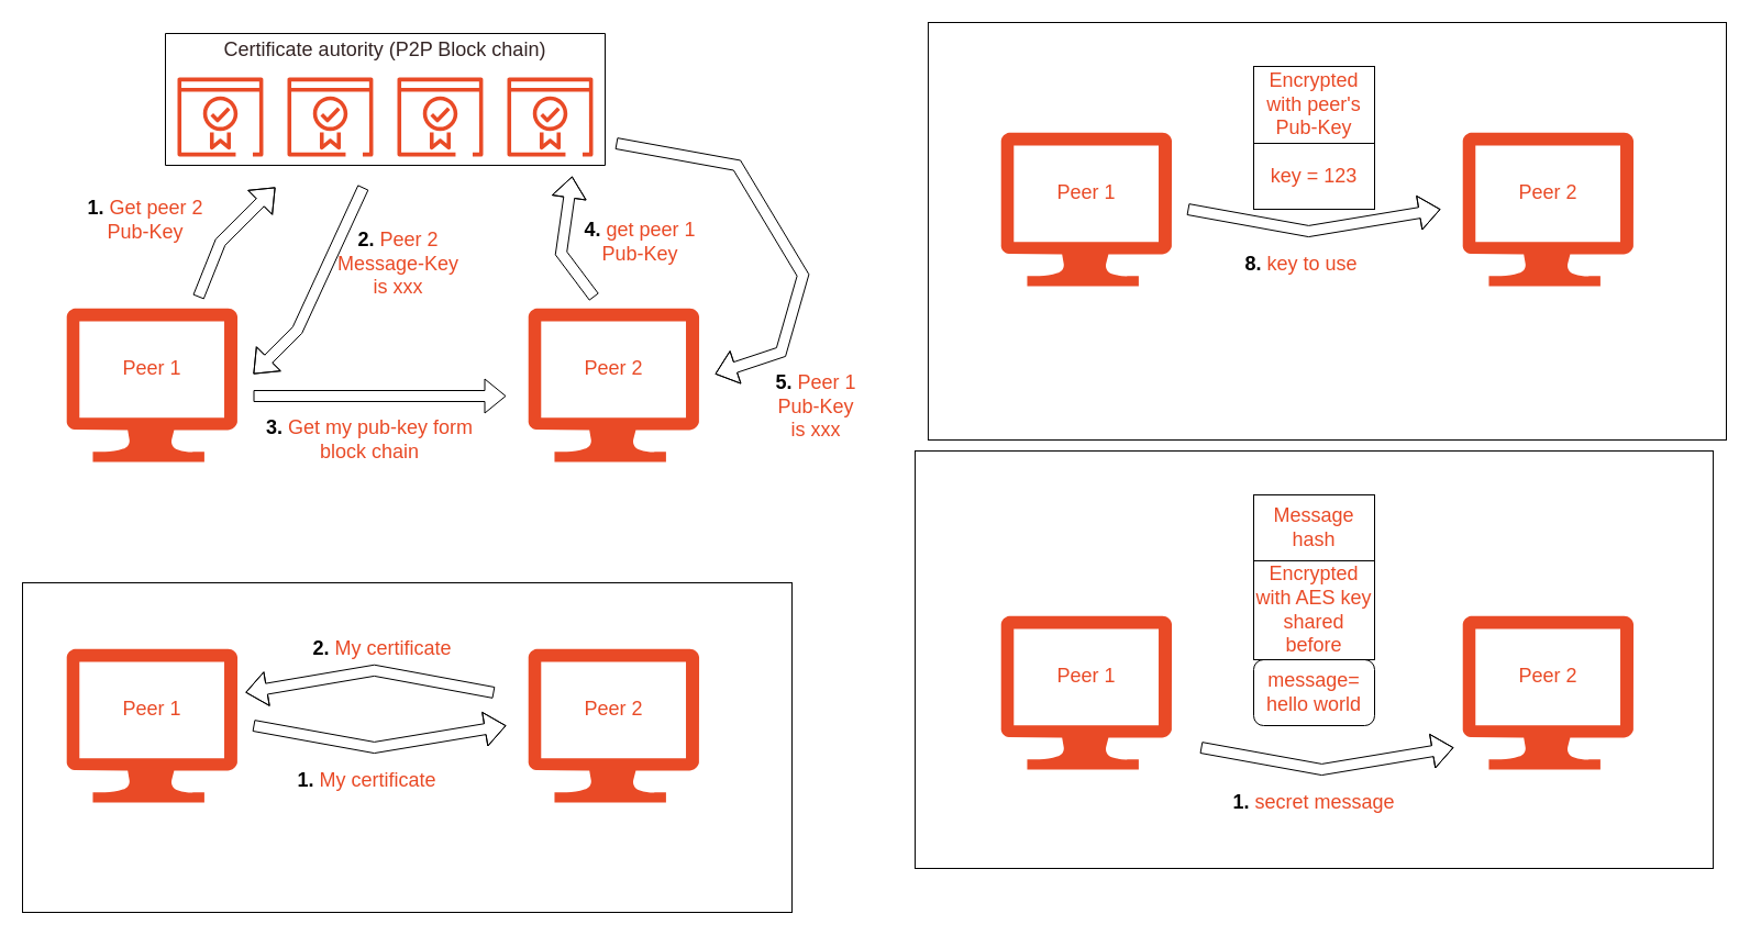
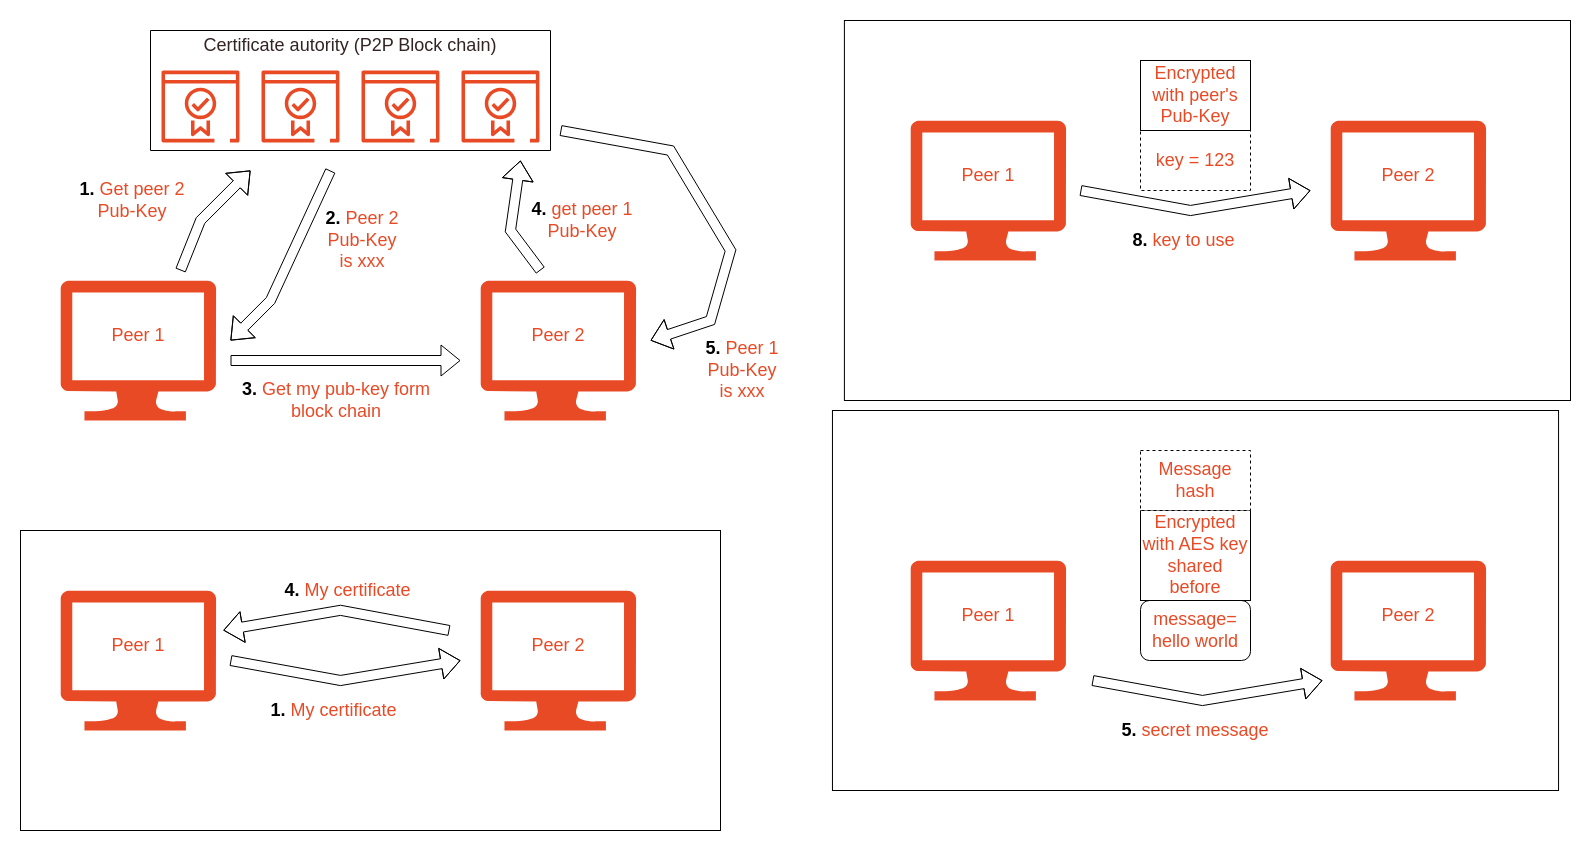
  <mxCell id="0" />
  <mxCell id="1" parent="0" />
  <mxCell id="2" value="" style="rounded=0;whiteSpace=wrap;html=1;fontSize=18;fontColor=#E94A26;fillColor=#FFFFFF;gradientColor=none;" vertex="1" parent="1"><mxGeometry x="831.96" y="410" width="726.09" height="380" as="geometry" /></mxCell>
  <mxCell id="3" value="" style="rounded=0;whiteSpace=wrap;html=1;fontSize=18;fontColor=#E94A26;fillColor=#FFFFFF;gradientColor=none;" vertex="1" parent="1"><mxGeometry x="843.91" y="20" width="726.09" height="380" as="geometry" /></mxCell>
  <mxCell id="4" value="" style="rounded=0;whiteSpace=wrap;html=1;fontSize=18;fontColor=#000000;fillColor=#FFFFFF;gradientColor=none;" vertex="1" parent="1"><mxGeometry x="20" y="530" width="700" height="300" as="geometry" /></mxCell>
  <mxCell id="5" value="" style="group" vertex="1" connectable="0" parent="1"><mxGeometry x="60" y="250" width="155.56" height="170" as="geometry" /></mxCell>
  <mxCell id="6" value="" style="verticalLabelPosition=bottom;html=1;verticalAlign=top;align=center;strokeColor=none;fillColor=#E94A26;shape=mxgraph.azure.computer;pointerEvents=1;" vertex="1" parent="5"><mxGeometry y="30" width="155.56" height="140" as="geometry" /></mxCell>
  <mxCell id="7" value="&lt;font style=&quot;font-size: 18px;&quot;&gt;Peer 1&lt;/font&gt;" style="text;html=1;strokeColor=none;fillColor=default;align=center;verticalAlign=middle;whiteSpace=wrap;rounded=0;gradientColor=none;fontColor=#E94A26;" vertex="1" parent="5"><mxGeometry x="47.78" y="70" width="60" height="30" as="geometry" /></mxCell>
  <mxCell id="8" value="" style="group" vertex="1" connectable="0" parent="1"><mxGeometry x="480" y="250" width="203.91" height="170" as="geometry" /></mxCell>
  <mxCell id="9" value="" style="verticalLabelPosition=bottom;html=1;verticalAlign=top;align=center;strokeColor=none;fillColor=#E94A26;shape=mxgraph.azure.computer;pointerEvents=1;" vertex="1" parent="8"><mxGeometry y="30" width="155.56" height="140" as="geometry" /></mxCell>
  <mxCell id="10" value="&lt;font style=&quot;font-size: 18px;&quot;&gt;Peer 2&lt;/font&gt;" style="text;html=1;strokeColor=none;fillColor=default;align=center;verticalAlign=middle;whiteSpace=wrap;rounded=0;gradientColor=none;fontColor=#E94A26;" vertex="1" parent="8"><mxGeometry x="47.78" y="70" width="60" height="30" as="geometry" /></mxCell>
  <mxCell id="11" value="" style="group" vertex="1" connectable="0" parent="1"><mxGeometry x="150" y="30" width="400" height="120" as="geometry" /></mxCell>
  <mxCell id="12" value="&lt;font color=&quot;#332424&quot;&gt;Certificate autority (P2P Block chain)&lt;/font&gt;" style="text;html=1;strokeColor=none;fillColor=none;align=center;verticalAlign=middle;whiteSpace=wrap;rounded=0;fontSize=18;fontColor=#FFFFFF;" vertex="1" parent="11"><mxGeometry x="20" width="360" height="30" as="geometry" /></mxCell>
  <mxCell id="13" value="" style="sketch=0;outlineConnect=0;fontColor=#232F3E;gradientColor=none;fillColor=#E94A26;strokeColor=none;dashed=0;verticalLabelPosition=bottom;verticalAlign=top;align=center;html=1;fontSize=12;fontStyle=0;aspect=fixed;pointerEvents=1;shape=mxgraph.aws4.certificate_manager_2;container=0;" vertex="1" parent="11"><mxGeometry x="11" y="40" width="78" height="72" as="geometry" /></mxCell>
  <mxCell id="14" value="" style="sketch=0;outlineConnect=0;fontColor=#232F3E;gradientColor=none;fillColor=#E94A26;strokeColor=none;dashed=0;verticalLabelPosition=bottom;verticalAlign=top;align=center;html=1;fontSize=12;fontStyle=0;aspect=fixed;pointerEvents=1;shape=mxgraph.aws4.certificate_manager_2;container=0;" vertex="1" parent="11"><mxGeometry x="111" y="40" width="78" height="72" as="geometry" /></mxCell>
  <mxCell id="15" value="" style="sketch=0;outlineConnect=0;fontColor=#232F3E;gradientColor=none;fillColor=#E94A26;strokeColor=none;dashed=0;verticalLabelPosition=bottom;verticalAlign=top;align=center;html=1;fontSize=12;fontStyle=0;aspect=fixed;pointerEvents=1;shape=mxgraph.aws4.certificate_manager_2;container=0;" vertex="1" parent="11"><mxGeometry x="211" y="40" width="78" height="72" as="geometry" /></mxCell>
  <mxCell id="16" value="" style="sketch=0;outlineConnect=0;fontColor=#232F3E;gradientColor=none;fillColor=#E94A26;strokeColor=none;dashed=0;verticalLabelPosition=bottom;verticalAlign=top;align=center;html=1;fontSize=12;fontStyle=0;aspect=fixed;pointerEvents=1;shape=mxgraph.aws4.certificate_manager_2;container=0;" vertex="1" parent="11"><mxGeometry x="311" y="40" width="78" height="72" as="geometry" /></mxCell>
  <mxCell id="17" value="" style="swimlane;startSize=0;fontSize=18;fontColor=#FFFFFF;fillColor=#E94A26;gradientColor=none;container=0;" vertex="1" parent="11"><mxGeometry width="400" height="120" as="geometry" /></mxCell>
  <mxCell id="18" value="" style="shape=flexArrow;endArrow=classic;html=1;rounded=0;fontSize=18;fontColor=#E94A26;" edge="1" parent="1"><mxGeometry width="50" height="50" relative="1" as="geometry"><mxPoint x="180" y="270" as="sourcePoint" /><mxPoint x="250" y="170" as="targetPoint" /><Array as="points"><mxPoint x="200" y="220" /></Array></mxGeometry></mxCell>
  <mxCell id="19" value="&lt;font color=&quot;#000000&quot;&gt;&lt;b&gt;1.&amp;nbsp;&lt;/b&gt;&lt;/font&gt;Get peer 2 &lt;br&gt;Pub-Key" style="text;html=1;strokeColor=none;fillColor=none;align=center;verticalAlign=middle;whiteSpace=wrap;rounded=0;fontSize=18;fontColor=#E94A26;" vertex="1" parent="1"><mxGeometry x="30" y="185" width="203.91" height="30" as="geometry" /></mxCell>
  <mxCell id="20" value="" style="shape=flexArrow;endArrow=classic;html=1;rounded=0;fontSize=18;fontColor=#E94A26;" edge="1" parent="1"><mxGeometry x="-0.14" y="29" width="50" height="50" relative="1" as="geometry"><mxPoint x="330" y="170" as="sourcePoint" /><mxPoint x="230" y="340" as="targetPoint" /><Array as="points"><mxPoint x="270" y="300" /></Array><mxPoint as="offset" /></mxGeometry></mxCell>
- <mxCell id="21" value="&lt;b&gt;&lt;font color=&quot;#000000&quot;&gt;2.&lt;/font&gt;&lt;/b&gt;&amp;nbsp;Peer 2 &lt;br&gt;Message-Key &lt;br&gt;is xxx" style="text;html=1;strokeColor=none;fillColor=none;align=center;verticalAlign=middle;whiteSpace=wrap;rounded=0;fontSize=18;fontColor=#E94A26;" vertex="1" parent="1"><mxGeometry x="260" y="210" width="203.91" height="60" as="geometry" /></mxCell>
+ <mxCell id="21" value="&lt;b&gt;&lt;font color=&quot;#000000&quot;&gt;2.&lt;/font&gt;&lt;/b&gt;&amp;nbsp;Peer 2 &lt;br&gt;Pub-Key &lt;br&gt;is xxx" style="text;html=1;strokeColor=none;fillColor=none;align=center;verticalAlign=middle;whiteSpace=wrap;rounded=0;fontSize=18;fontColor=#E94A26;" vertex="1" parent="1"><mxGeometry x="260" y="210" width="203.91" height="60" as="geometry" /></mxCell>
  <mxCell id="22" value="" style="shape=flexArrow;endArrow=classic;html=1;rounded=0;fontSize=18;fontColor=#E94A26;" edge="1" parent="1"><mxGeometry width="50" height="50" relative="1" as="geometry"><mxPoint x="230" y="360" as="sourcePoint" /><mxPoint x="460" y="360" as="targetPoint" /><Array as="points" /></mxGeometry></mxCell>
  <mxCell id="23" value="&lt;b&gt;&lt;font color=&quot;#000000&quot;&gt;3.&lt;/font&gt;&lt;/b&gt;&amp;nbsp;Get my pub-key form block chain" style="text;html=1;strokeColor=none;fillColor=none;align=center;verticalAlign=middle;whiteSpace=wrap;rounded=0;fontSize=18;fontColor=#E94A26;" vertex="1" parent="1"><mxGeometry x="233.91" y="370" width="203.91" height="60" as="geometry" /></mxCell>
  <mxCell id="24" value="" style="shape=flexArrow;endArrow=classic;html=1;rounded=0;fontSize=18;fontColor=#E94A26;" edge="1" parent="1"><mxGeometry width="50" height="50" relative="1" as="geometry"><mxPoint x="540" y="270" as="sourcePoint" /><mxPoint x="520" y="160" as="targetPoint" /><Array as="points"><mxPoint x="510" y="230" /></Array></mxGeometry></mxCell>
  <mxCell id="25" value="&lt;b&gt;&lt;font color=&quot;#000000&quot;&gt;4.&lt;/font&gt;&lt;/b&gt;&amp;nbsp;get peer 1&lt;br&gt;Pub-Key" style="text;html=1;strokeColor=none;fillColor=none;align=center;verticalAlign=middle;whiteSpace=wrap;rounded=0;fontSize=18;fontColor=#E94A26;" vertex="1" parent="1"><mxGeometry x="480" y="190" width="203.91" height="60" as="geometry" /></mxCell>
  <mxCell id="26" value="" style="group" vertex="1" connectable="0" parent="1"><mxGeometry x="640" y="150" width="203.91" height="250" as="geometry" /></mxCell>
  <mxCell id="27" value="" style="shape=flexArrow;endArrow=classic;html=1;rounded=0;fontSize=18;fontColor=#E94A26;" edge="1" parent="26"><mxGeometry width="50" height="50" relative="1" as="geometry"><mxPoint x="-80" y="-20" as="sourcePoint" /><mxPoint x="10" y="190" as="targetPoint" /><Array as="points"><mxPoint x="30" /><mxPoint x="90" y="100" /><mxPoint x="70" y="170" /></Array></mxGeometry></mxCell>
  <mxCell id="28" value="&lt;b&gt;&lt;font color=&quot;#000000&quot;&gt;5.&lt;/font&gt;&lt;/b&gt;&amp;nbsp;Peer 1&lt;br&gt;Pub-Key&lt;br&gt;is xxx" style="text;html=1;strokeColor=none;fillColor=none;align=center;verticalAlign=middle;whiteSpace=wrap;rounded=0;fontSize=18;fontColor=#E94A26;" vertex="1" parent="26"><mxGeometry y="190" width="203.91" height="60" as="geometry" /></mxCell>
  <mxCell id="29" value="" style="verticalLabelPosition=bottom;html=1;verticalAlign=top;align=center;strokeColor=none;fillColor=#E94A26;shape=mxgraph.azure.computer;pointerEvents=1;" vertex="1" parent="1"><mxGeometry x="60" y="590" width="155.56" height="140" as="geometry" /></mxCell>
  <mxCell id="30" value="&lt;font style=&quot;font-size: 18px;&quot;&gt;Peer 1&lt;/font&gt;" style="text;html=1;strokeColor=none;fillColor=default;align=center;verticalAlign=middle;whiteSpace=wrap;rounded=0;gradientColor=none;fontColor=#E94A26;" vertex="1" parent="1"><mxGeometry x="107.78" y="630" width="60" height="30" as="geometry" /></mxCell>
  <mxCell id="31" value="" style="verticalLabelPosition=bottom;html=1;verticalAlign=top;align=center;strokeColor=none;fillColor=#E94A26;shape=mxgraph.azure.computer;pointerEvents=1;" vertex="1" parent="1"><mxGeometry x="480" y="590" width="155.56" height="140" as="geometry" /></mxCell>
  <mxCell id="32" value="&lt;font style=&quot;font-size: 18px;&quot;&gt;Peer 2&lt;/font&gt;" style="text;html=1;strokeColor=none;fillColor=default;align=center;verticalAlign=middle;whiteSpace=wrap;rounded=0;gradientColor=none;fontColor=#E94A26;" vertex="1" parent="1"><mxGeometry x="527.78" y="630" width="60" height="30" as="geometry" /></mxCell>
  <mxCell id="33" value="" style="shape=flexArrow;endArrow=classic;html=1;rounded=0;fontSize=18;fontColor=#E94A26;" edge="1" parent="1"><mxGeometry width="50" height="50" relative="1" as="geometry"><mxPoint x="230" y="660" as="sourcePoint" /><mxPoint x="460" y="660" as="targetPoint" /><Array as="points"><mxPoint x="340" y="680" /></Array></mxGeometry></mxCell>
  <mxCell id="34" value="" style="shape=flexArrow;endArrow=classic;html=1;rounded=0;fontSize=18;fontColor=#E94A26;" edge="1" parent="1"><mxGeometry width="50" height="50" relative="1" as="geometry"><mxPoint x="448.91" y="630" as="sourcePoint" /><mxPoint x="222.82" y="629.82" as="targetPoint" /><Array as="points"><mxPoint x="340" y="609.82" /></Array></mxGeometry></mxCell>
  <mxCell id="35" value="&lt;b&gt;&lt;font color=&quot;#000000&quot;&gt;1.&lt;/font&gt;&lt;/b&gt;&amp;nbsp;My certificate&amp;nbsp;" style="text;html=1;strokeColor=none;fillColor=none;align=center;verticalAlign=middle;whiteSpace=wrap;rounded=0;fontSize=18;fontColor=#E94A26;" vertex="1" parent="1"><mxGeometry x="233.91" y="680" width="203.91" height="60" as="geometry" /></mxCell>
- <mxCell id="36" value="&lt;b&gt;&lt;font color=&quot;#000000&quot;&gt;2.&lt;/font&gt;&lt;/b&gt;&amp;nbsp;My certificate&amp;nbsp;" style="text;html=1;strokeColor=none;fillColor=none;align=center;verticalAlign=middle;whiteSpace=wrap;rounded=0;fontSize=18;fontColor=#E94A26;" vertex="1" parent="1"><mxGeometry x="248.05" y="560" width="203.91" height="60" as="geometry" /></mxCell>
+ <mxCell id="36" value="&lt;b&gt;&lt;font color=&quot;#000000&quot;&gt;4.&lt;/font&gt;&lt;/b&gt;&amp;nbsp;My certificate&amp;nbsp;" style="text;html=1;strokeColor=none;fillColor=none;align=center;verticalAlign=middle;whiteSpace=wrap;rounded=0;fontSize=18;fontColor=#E94A26;" vertex="1" parent="1"><mxGeometry x="248.05" y="560" width="203.91" height="60" as="geometry" /></mxCell>
  <mxCell id="37" value="" style="verticalLabelPosition=bottom;html=1;verticalAlign=top;align=center;strokeColor=none;fillColor=#E94A26;shape=mxgraph.azure.computer;pointerEvents=1;" vertex="1" parent="1"><mxGeometry x="910" y="120" width="155.56" height="140" as="geometry" /></mxCell>
  <mxCell id="38" value="&lt;font style=&quot;font-size: 18px;&quot;&gt;Peer 1&lt;/font&gt;" style="text;html=1;strokeColor=none;fillColor=default;align=center;verticalAlign=middle;whiteSpace=wrap;rounded=0;gradientColor=none;fontColor=#E94A26;" vertex="1" parent="1"><mxGeometry x="957.78" y="160" width="60" height="30" as="geometry" /></mxCell>
  <mxCell id="39" value="" style="verticalLabelPosition=bottom;html=1;verticalAlign=top;align=center;strokeColor=none;fillColor=#E94A26;shape=mxgraph.azure.computer;pointerEvents=1;" vertex="1" parent="1"><mxGeometry x="1330" y="120" width="155.56" height="140" as="geometry" /></mxCell>
  <mxCell id="40" value="&lt;font style=&quot;font-size: 18px;&quot;&gt;Peer 2&lt;/font&gt;" style="text;html=1;strokeColor=none;fillColor=default;align=center;verticalAlign=middle;whiteSpace=wrap;rounded=0;gradientColor=none;fontColor=#E94A26;" vertex="1" parent="1"><mxGeometry x="1377.78" y="160" width="60" height="30" as="geometry" /></mxCell>
  <mxCell id="41" value="" style="shape=flexArrow;endArrow=classic;html=1;rounded=0;fontSize=18;fontColor=#E94A26;" edge="1" parent="1"><mxGeometry width="50" height="50" relative="1" as="geometry"><mxPoint x="1080" y="190" as="sourcePoint" /><mxPoint x="1310" y="190" as="targetPoint" /><Array as="points"><mxPoint x="1190" y="210" /></Array></mxGeometry></mxCell>
  <mxCell id="42" value="&lt;b&gt;&lt;font color=&quot;#000000&quot;&gt;8.&lt;/font&gt;&lt;/b&gt;&amp;nbsp;key to use&amp;nbsp;" style="text;html=1;strokeColor=none;fillColor=none;align=center;verticalAlign=middle;whiteSpace=wrap;rounded=0;fontSize=18;fontColor=#E94A26;" vertex="1" parent="1"><mxGeometry x="1083.91" y="210" width="203.91" height="60" as="geometry" /></mxCell>
  <mxCell id="43" value="" style="group" vertex="1" connectable="0" parent="1"><mxGeometry x="1140" y="60" width="110" height="130" as="geometry" /></mxCell>
- <mxCell id="44" value="&lt;font color=&quot;#e94a26&quot;&gt;key = 123&lt;/font&gt;" style="rounded=0;whiteSpace=wrap;html=1;fontSize=18;fontColor=#000000;fillColor=#FFFFFF;gradientColor=none;" vertex="1" parent="43"><mxGeometry y="70" width="110" height="60" as="geometry" /></mxCell>
+ <mxCell id="44" value="&lt;font color=&quot;#e94a26&quot;&gt;key = 123&lt;/font&gt;" style="rounded=0;whiteSpace=wrap;html=1;fontSize=18;fontColor=#000000;fillColor=#FFFFFF;gradientColor=none;dashed=1;" vertex="1" parent="43"><mxGeometry y="70" width="110" height="60" as="geometry" /></mxCell>
  <mxCell id="45" value="&lt;font color=&quot;#e94a26&quot;&gt;Encrypted&lt;br&gt;with peer's Pub-Key&lt;/font&gt;" style="rounded=0;whiteSpace=wrap;html=1;fontSize=18;fontColor=#000000;fillColor=#FFFFFF;gradientColor=none;" vertex="1" parent="43"><mxGeometry width="110" height="70" as="geometry" /></mxCell>
  <mxCell id="46" value="" style="verticalLabelPosition=bottom;html=1;verticalAlign=top;align=center;strokeColor=none;fillColor=#E94A26;shape=mxgraph.azure.computer;pointerEvents=1;" vertex="1" parent="1"><mxGeometry x="910" y="560" width="155.56" height="140" as="geometry" /></mxCell>
  <mxCell id="47" value="&lt;font style=&quot;font-size: 18px;&quot;&gt;Peer 1&lt;/font&gt;" style="text;html=1;strokeColor=none;fillColor=default;align=center;verticalAlign=middle;whiteSpace=wrap;rounded=0;gradientColor=none;fontColor=#E94A26;" vertex="1" parent="1"><mxGeometry x="957.78" y="600" width="60" height="30" as="geometry" /></mxCell>
  <mxCell id="48" value="" style="verticalLabelPosition=bottom;html=1;verticalAlign=top;align=center;strokeColor=none;fillColor=#E94A26;shape=mxgraph.azure.computer;pointerEvents=1;" vertex="1" parent="1"><mxGeometry x="1330" y="560" width="155.56" height="140" as="geometry" /></mxCell>
  <mxCell id="49" value="&lt;font style=&quot;font-size: 18px;&quot;&gt;Peer 2&lt;/font&gt;" style="text;html=1;strokeColor=none;fillColor=default;align=center;verticalAlign=middle;whiteSpace=wrap;rounded=0;gradientColor=none;fontColor=#E94A26;" vertex="1" parent="1"><mxGeometry x="1377.78" y="600" width="60" height="30" as="geometry" /></mxCell>
  <mxCell id="50" value="" style="shape=flexArrow;endArrow=classic;html=1;rounded=0;fontSize=18;fontColor=#E94A26;" edge="1" parent="1"><mxGeometry width="50" height="50" relative="1" as="geometry"><mxPoint x="1091.95" y="680" as="sourcePoint" /><mxPoint x="1321.95" y="680" as="targetPoint" /><Array as="points"><mxPoint x="1201.95" y="700" /></Array></mxGeometry></mxCell>
- <mxCell id="51" value="&lt;b&gt;&lt;font color=&quot;#000000&quot;&gt;1.&lt;/font&gt;&lt;/b&gt;&amp;nbsp;secret message" style="text;html=1;strokeColor=none;fillColor=none;align=center;verticalAlign=middle;whiteSpace=wrap;rounded=0;fontSize=18;fontColor=#E94A26;" vertex="1" parent="1"><mxGeometry x="1093.04" y="700" width="203.91" height="60" as="geometry" /></mxCell>
+ <mxCell id="51" value="&lt;b&gt;&lt;font color=&quot;#000000&quot;&gt;5.&lt;/font&gt;&lt;/b&gt;&amp;nbsp;secret message" style="text;html=1;strokeColor=none;fillColor=none;align=center;verticalAlign=middle;whiteSpace=wrap;rounded=0;fontSize=18;fontColor=#E94A26;" vertex="1" parent="1"><mxGeometry x="1093.04" y="700" width="203.91" height="60" as="geometry" /></mxCell>
  <mxCell id="52" value="" style="group" vertex="1" connectable="0" parent="1"><mxGeometry x="1140" y="450" width="110" height="210" as="geometry" /></mxCell>
  <mxCell id="53" value="" style="group" vertex="1" connectable="0" parent="52"><mxGeometry y="80" width="110" height="130" as="geometry" /></mxCell>
  <mxCell id="54" value="&lt;font color=&quot;#e94a26&quot;&gt;message= hello world&lt;/font&gt;" style="whiteSpace=wrap;html=1;fontSize=18;fontColor=#000000;fillColor=#FFFFFF;gradientColor=none;rounded=1;" vertex="1" parent="53"><mxGeometry y="70" width="110" height="60" as="geometry" /></mxCell>
  <mxCell id="55" value="&lt;font color=&quot;#e94a26&quot;&gt;Encrypted&lt;br&gt;with AES key shared before&lt;/font&gt;" style="rounded=0;whiteSpace=wrap;html=1;fontSize=18;fontColor=#000000;fillColor=#FFFFFF;gradientColor=none;" vertex="1" parent="53"><mxGeometry y="-20" width="110" height="90" as="geometry" /></mxCell>
- <mxCell id="56" value="Message hash" style="rounded=0;whiteSpace=wrap;html=1;fontSize=18;fontColor=#E94A26;fillColor=#FFFFFF;gradientColor=none;" vertex="1" parent="52"><mxGeometry width="110" height="60" as="geometry" /></mxCell>
+ <mxCell id="56" value="Message hash" style="rounded=0;whiteSpace=wrap;html=1;fontSize=18;fontColor=#E94A26;fillColor=#FFFFFF;gradientColor=none;dashed=1;" vertex="1" parent="52"><mxGeometry width="110" height="60" as="geometry" /></mxCell>
